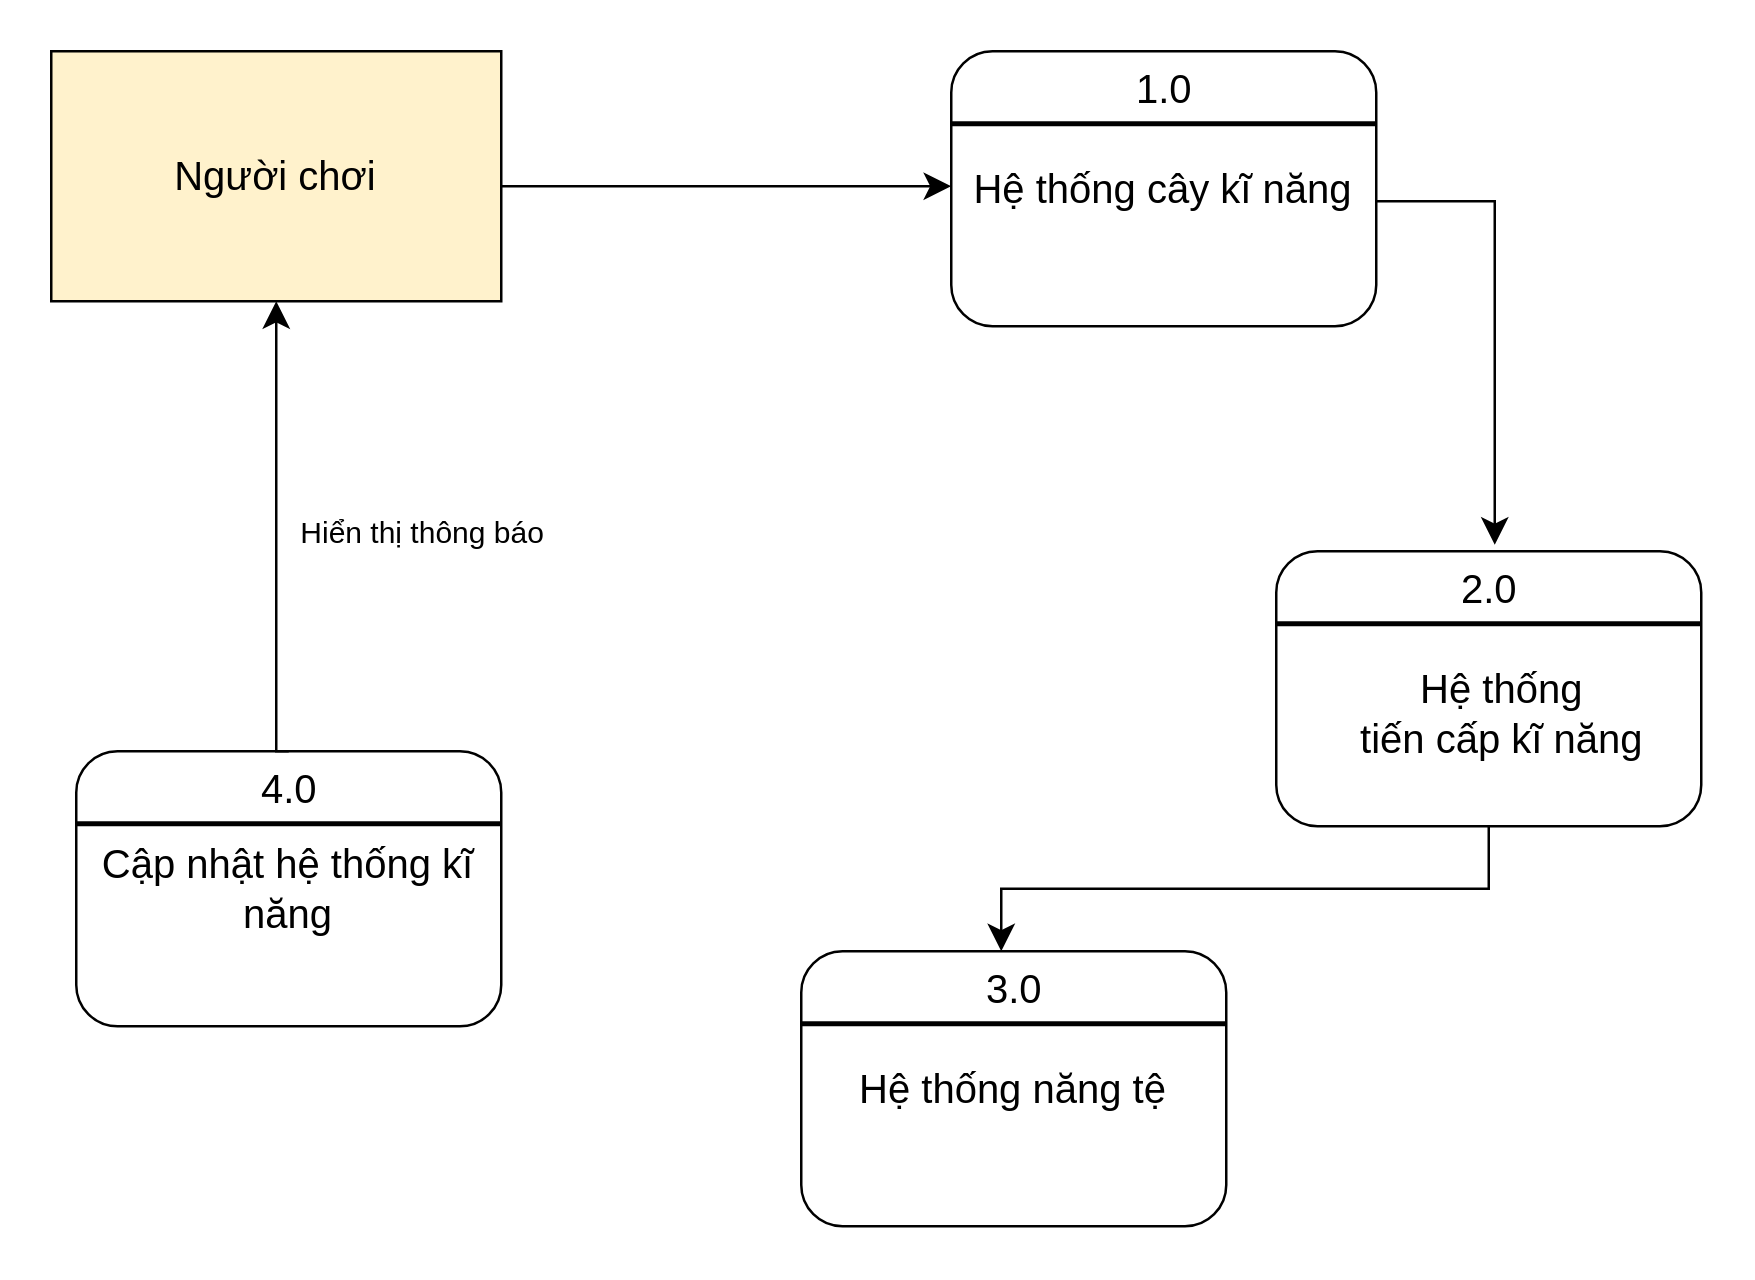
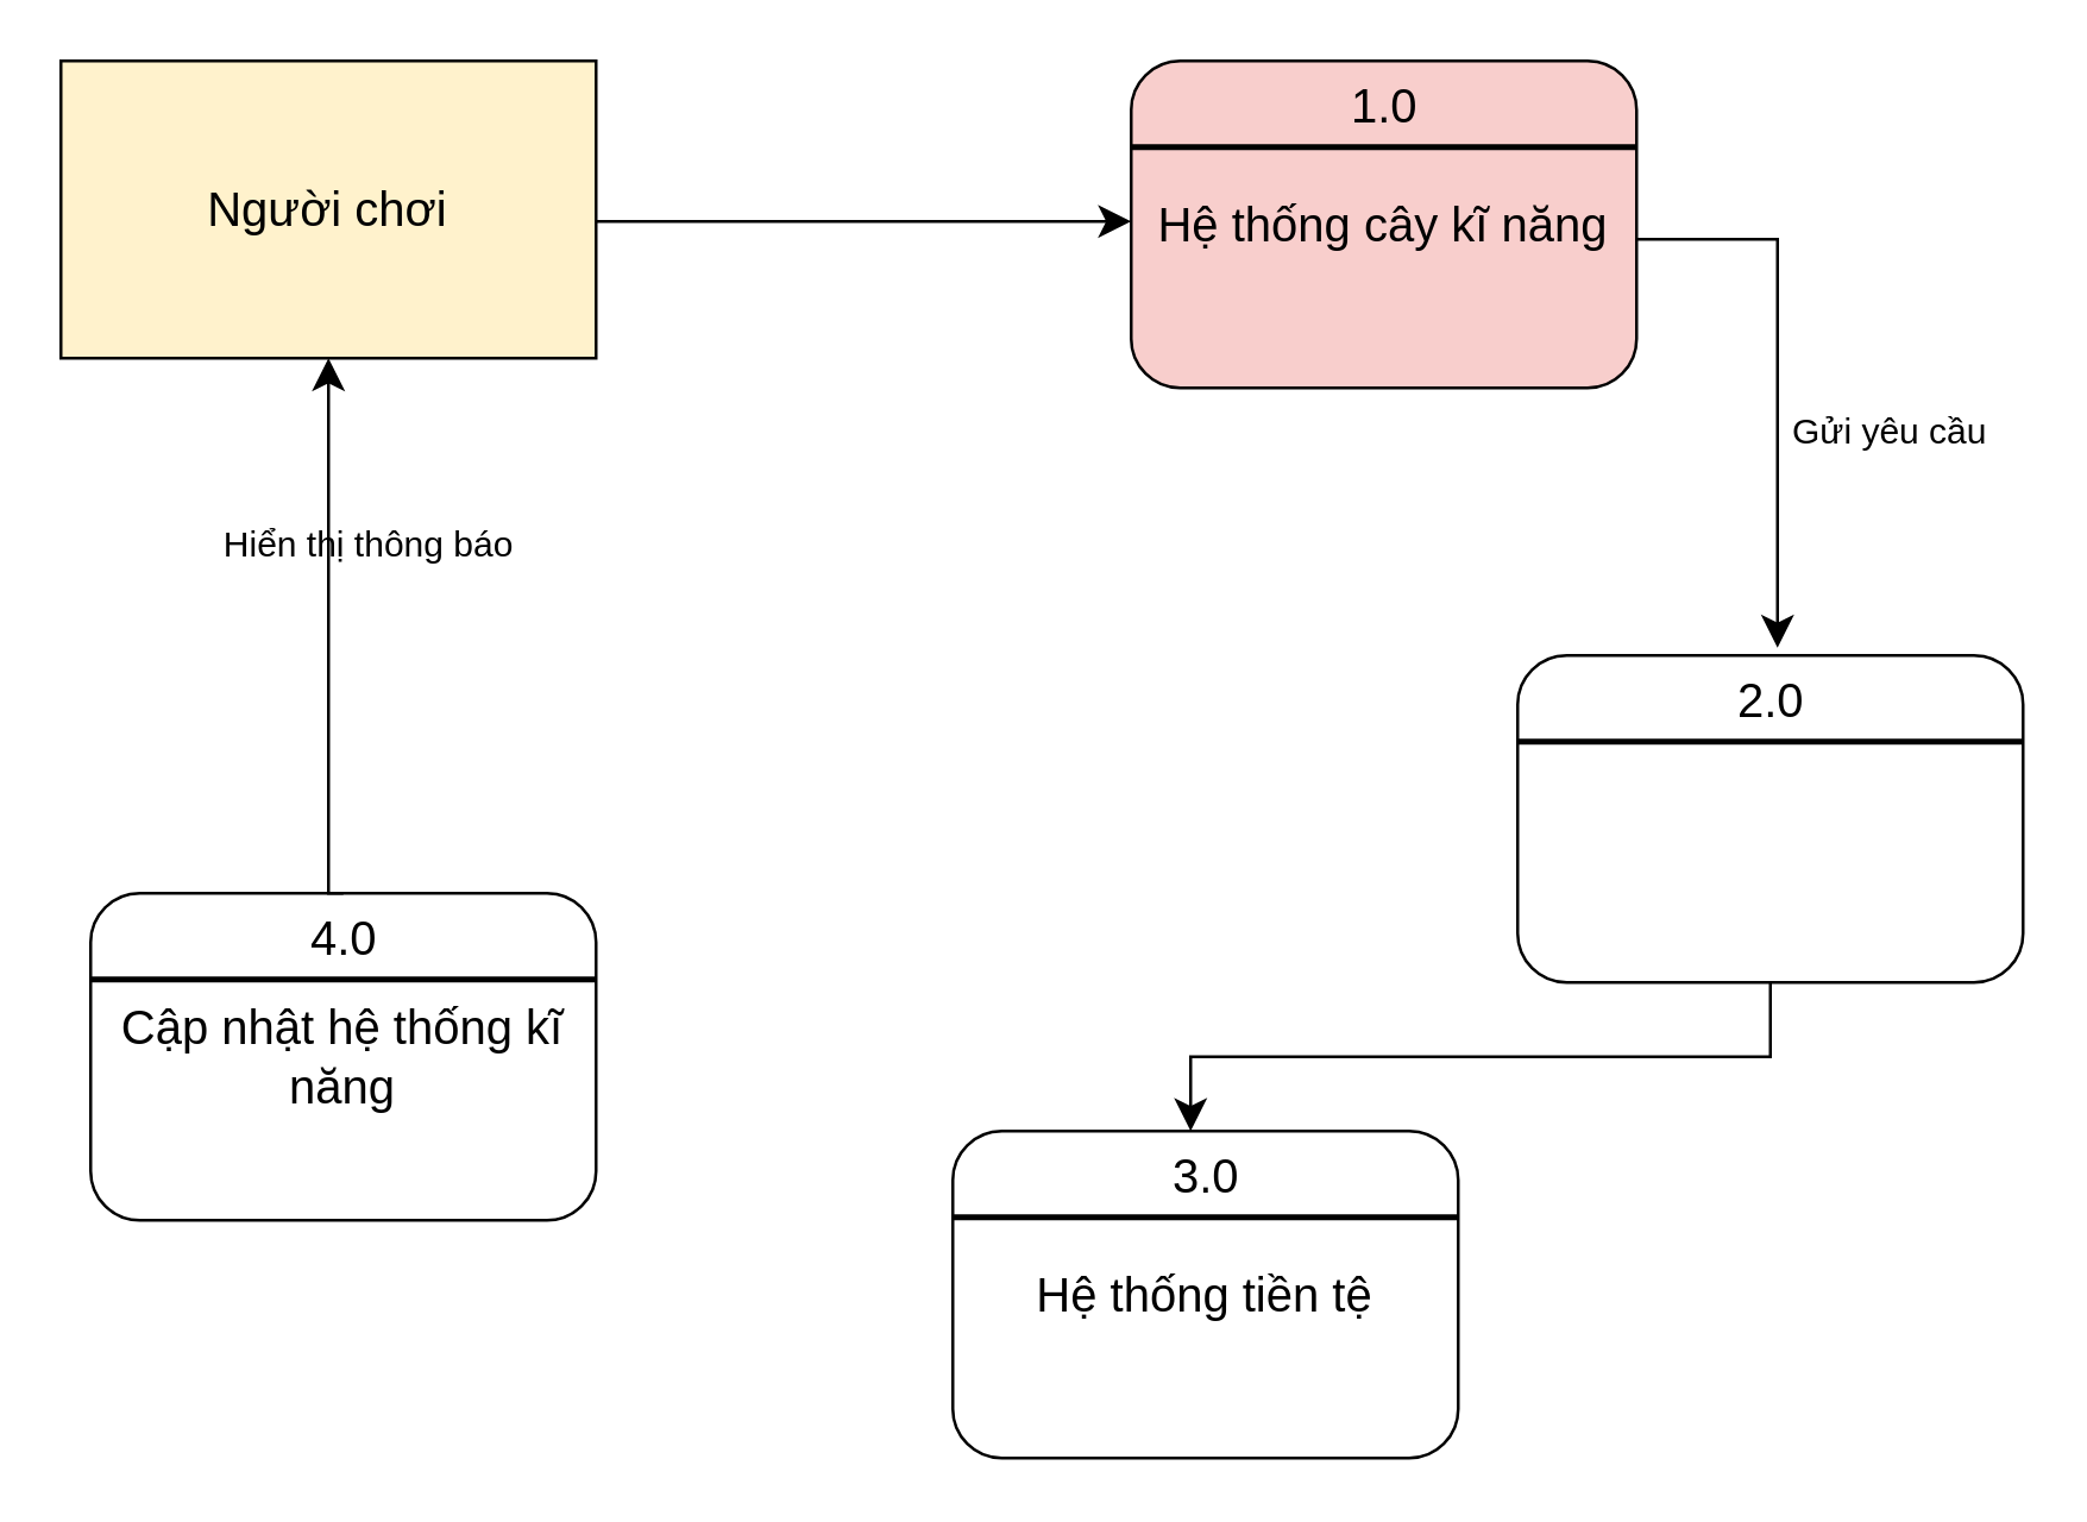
  <mxCell id="0" />
  <mxCell id="1" parent="0" />
  <mxCell id="2" value="&lt;font style=&quot;font-size: 16px;&quot;&gt;Người chơi&lt;/font&gt;" style="rounded=0;whiteSpace=wrap;html=1;fillColor=#fff2cc;" vertex="1" parent="1"><mxGeometry x="20" y="20" width="180" height="100" as="geometry" /></mxCell>
- <mxCell id="3" value="&lt;font style=&quot;font-size: 16px;&quot;&gt;Hệ thống cây kĩ năng&lt;/font&gt;" style="rounded=1;whiteSpace=wrap;html=1;" vertex="1" parent="1"><mxGeometry x="380" y="20" width="170" height="110" as="geometry" /></mxCell>
+ <mxCell id="3" value="&lt;font style=&quot;font-size: 16px;&quot;&gt;Hệ thống cây kĩ năng&lt;/font&gt;" style="rounded=1;whiteSpace=wrap;html=1;fillColor=#f8cecc;" vertex="1" parent="1"><mxGeometry x="380" y="20" width="170" height="110" as="geometry" /></mxCell>
  <mxCell id="4" value="" style="line;strokeWidth=2;html=1;" vertex="1" parent="1"><mxGeometry x="380" y="44" width="170" height="10" as="geometry" /></mxCell>
  <mxCell id="5" value="&lt;font style=&quot;font-size: 16px;&quot;&gt;1.0&lt;/font&gt;" style="text;html=1;align=center;verticalAlign=middle;resizable=0;points=[];autosize=1;strokeColor=none;fillColor=none;" vertex="1" parent="1"><mxGeometry x="440" y="20" width="50" height="30" as="geometry" /></mxCell>
  <mxCell id="6" value="" style="edgeStyle=segmentEdgeStyle;endArrow=classic;html=1;curved=0;rounded=0;endSize=8;startSize=8;" edge="1" parent="1" target="3"><mxGeometry width="50" height="50" relative="1" as="geometry"><mxPoint x="200" y="74" as="sourcePoint" /><mxPoint x="250" y="24" as="targetPoint" /></mxGeometry></mxCell>
  <mxCell id="7" value="" style="rounded=1;whiteSpace=wrap;html=1;" vertex="1" parent="1"><mxGeometry x="510" y="220" width="170" height="110" as="geometry" /></mxCell>
  <mxCell id="8" value="" style="line;strokeWidth=2;html=1;" vertex="1" parent="1"><mxGeometry x="510" y="244" width="170" height="10" as="geometry" /></mxCell>
  <mxCell id="9" value="&lt;font style=&quot;font-size: 16px;&quot;&gt;2.0&lt;/font&gt;" style="text;html=1;align=center;verticalAlign=middle;resizable=0;points=[];autosize=1;strokeColor=none;fillColor=none;" vertex="1" parent="1"><mxGeometry x="570" y="220" width="50" height="30" as="geometry" /></mxCell>
  <mxCell id="10" value="" style="edgeStyle=segmentEdgeStyle;endArrow=classic;html=1;curved=0;rounded=0;endSize=8;startSize=8;entryX=0.548;entryY=-0.087;entryDx=0;entryDy=0;entryPerimeter=0;" edge="1" parent="1" target="9"><mxGeometry width="50" height="50" relative="1" as="geometry"><mxPoint x="550" y="80" as="sourcePoint" /><mxPoint x="600" y="30" as="targetPoint" /></mxGeometry></mxCell>
- <mxCell id="12" value="&lt;font style=&quot;font-size: 16px;&quot;&gt;Hệ thống&lt;br&gt;&amp;nbsp;tiến cấp kĩ năng&amp;nbsp;&lt;/font&gt;" style="text;html=1;align=center;verticalAlign=middle;resizable=0;points=[];autosize=1;strokeColor=none;fillColor=none;" vertex="1" parent="1"><mxGeometry x="525" y="260" width="150" height="50" as="geometry" /></mxCell>
+ <mxCell id="11" value="Gửi yêu cầu" style="text;html=1;align=center;verticalAlign=middle;resizable=0;points=[];autosize=1;strokeColor=none;fillColor=none;" vertex="1" parent="1"><mxGeometry x="590" y="130" width="90" height="30" as="geometry" /></mxCell>
  <mxCell id="13" value="" style="edgeStyle=elbowEdgeStyle;elbow=vertical;endArrow=classic;html=1;curved=0;rounded=0;endSize=8;startSize=8;exitX=0.5;exitY=1;exitDx=0;exitDy=0;" edge="1" parent="1" source="7"><mxGeometry width="50" height="50" relative="1" as="geometry"><mxPoint x="350" y="430" as="sourcePoint" /><mxPoint x="400" y="380" as="targetPoint" /></mxGeometry></mxCell>
- <mxCell id="14" value="&lt;font style=&quot;font-size: 16px;&quot;&gt;Hệ thống năng tệ&lt;/font&gt;" style="rounded=1;whiteSpace=wrap;html=1;" vertex="1" parent="1"><mxGeometry x="320" y="380" width="170" height="110" as="geometry" /></mxCell>
+ <mxCell id="14" value="&lt;font style=&quot;font-size: 16px;&quot;&gt;Hệ thống tiền tệ&lt;/font&gt;" style="rounded=1;whiteSpace=wrap;html=1;" vertex="1" parent="1"><mxGeometry x="320" y="380" width="170" height="110" as="geometry" /></mxCell>
  <mxCell id="15" value="" style="line;strokeWidth=2;html=1;" vertex="1" parent="1"><mxGeometry x="320" y="404" width="170" height="10" as="geometry" /></mxCell>
  <mxCell id="16" value="&lt;font style=&quot;font-size: 16px;&quot;&gt;3.0&lt;br&gt;&lt;/font&gt;" style="text;html=1;align=center;verticalAlign=middle;resizable=0;points=[];autosize=1;strokeColor=none;fillColor=none;" vertex="1" parent="1"><mxGeometry x="380" y="380" width="50" height="30" as="geometry" /></mxCell>
  <mxCell id="17" value="&lt;font style=&quot;font-size: 16px;&quot;&gt;Cập nhật hệ thống kĩ năng&lt;/font&gt;" style="rounded=1;whiteSpace=wrap;html=1;" vertex="1" parent="1"><mxGeometry x="30" y="300" width="170" height="110" as="geometry" /></mxCell>
  <mxCell id="18" value="" style="line;strokeWidth=2;html=1;" vertex="1" parent="1"><mxGeometry x="30" y="324" width="170" height="10" as="geometry" /></mxCell>
  <mxCell id="19" value="&lt;font style=&quot;font-size: 16px;&quot;&gt;4.0&lt;/font&gt;" style="text;html=1;align=center;verticalAlign=middle;resizable=0;points=[];autosize=1;strokeColor=none;fillColor=none;" vertex="1" parent="1"><mxGeometry x="90" y="300" width="50" height="30" as="geometry" /></mxCell>
  <mxCell id="20" value="" style="edgeStyle=segmentEdgeStyle;endArrow=classic;html=1;curved=0;rounded=0;endSize=8;startSize=8;exitX=0.5;exitY=0;exitDx=0;exitDy=0;" edge="1" parent="1" source="17"><mxGeometry width="50" height="50" relative="1" as="geometry"><mxPoint x="110" y="170" as="sourcePoint" /><mxPoint x="110" y="120" as="targetPoint" /></mxGeometry></mxCell>
- <mxCell id="21" value="Hiển thị thông báo&amp;nbsp;" style="text;html=1;align=center;verticalAlign=middle;resizable=0;points=[];autosize=1;strokeColor=none;fillColor=none;" vertex="1" parent="1"><mxGeometry x="110" y="198" width="120" height="30" as="geometry" /></mxCell>
+ <mxCell id="21" value="Hiển thị thông báo&amp;nbsp;" style="text;html=1;align=center;verticalAlign=middle;resizable=0;points=[];autosize=1;strokeColor=none;fillColor=none;" vertex="1" parent="1"><mxGeometry x="65" y="168" width="120" height="30" as="geometry" /></mxCell>
